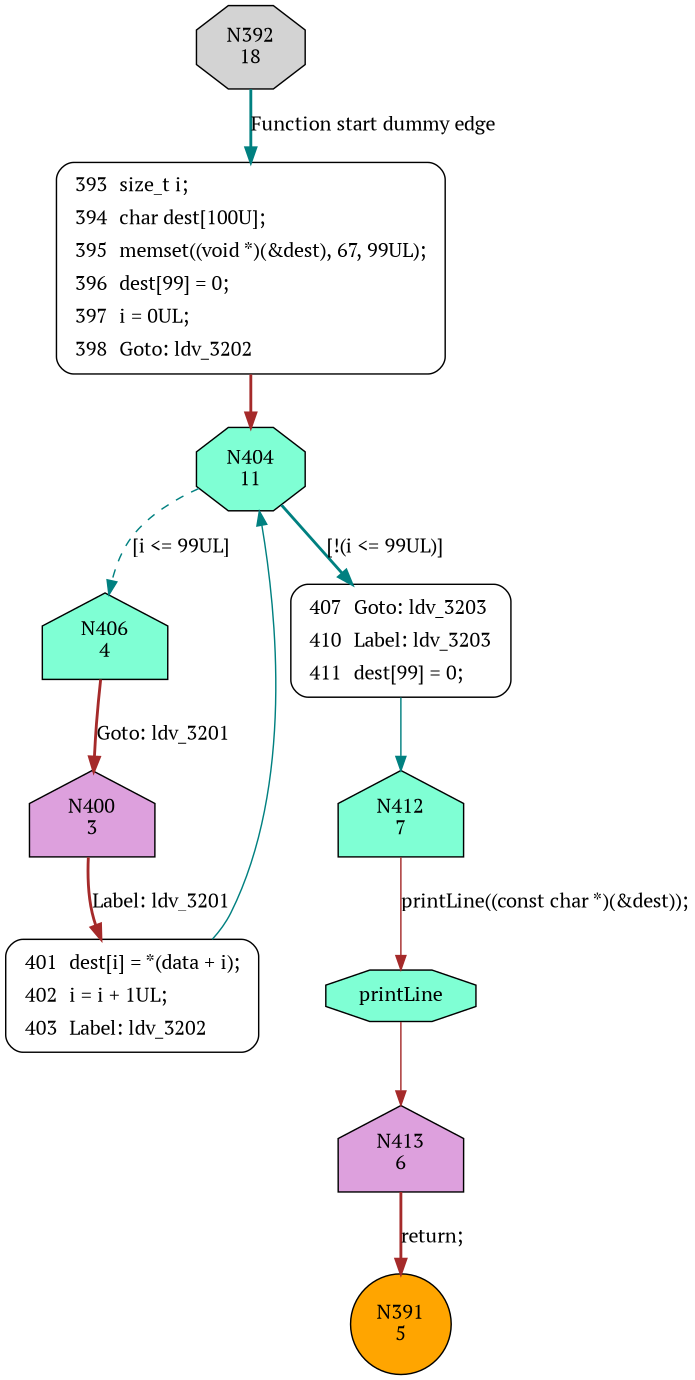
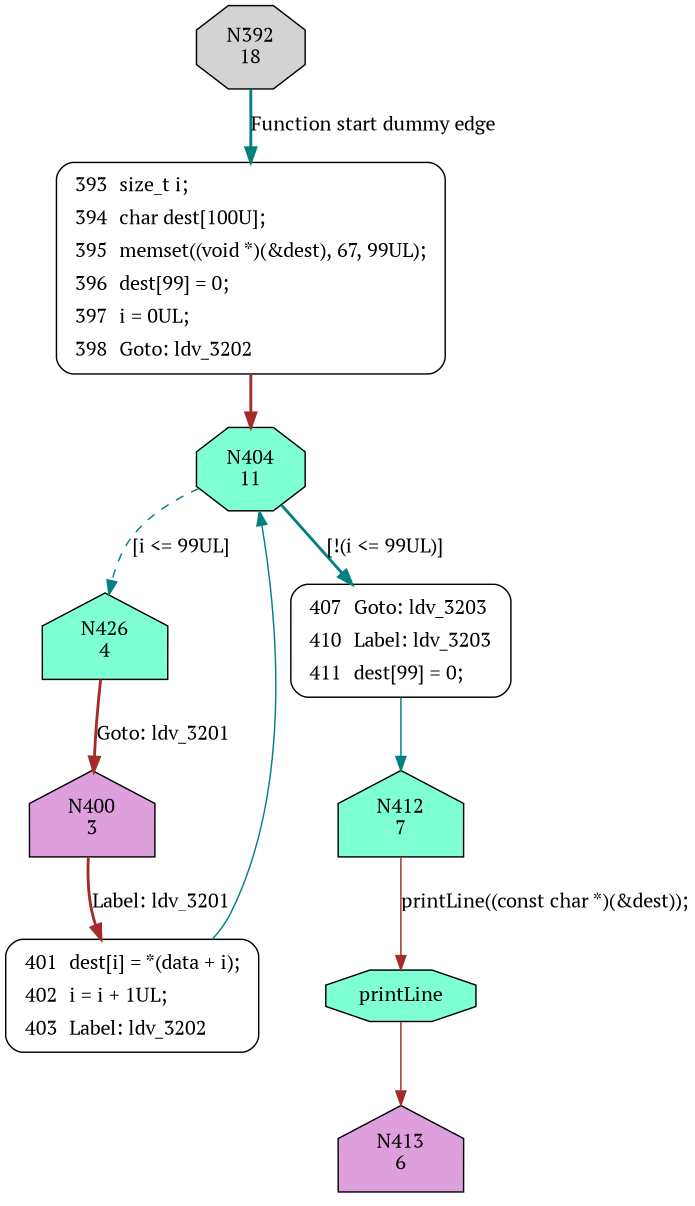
  digraph {
    fontname="PT Serif"
    node [fillcolor=aquamarine fontname="PT Serif" shape=house style=filled]
    edge [color=brown fontname="PT Serif" style=bold]
    n1 [fillcolor=lightgrey label="N392\n18" shape=octagon]
    n2 [fillcolor=white label=<<table border="0" cellborder="0" cellpadding="3" bgcolor="white"><tr><td align="right">393</td><td align="left">size_t i;</td></tr><tr><td align="right">394</td><td align="left">char dest[100U];</td></tr><tr><td align="right">395</td><td align="left">memset((void *)(&amp;dest), 67, 99UL);</td></tr><tr><td align="right">396</td><td align="left">dest[99] = 0;</td></tr><tr><td align="right">397</td><td align="left">i = 0UL;</td></tr><tr><td align="right">398</td><td align="left">Goto: ldv_3202</td></tr></table>> penwidth=1 shape=Mrecord style="filled,bold"]
    n3 [label="N404\n11" shape=octagon]
-   n4 [label="N406\n4"]
+   n4 [label="N426\n4"]
    n5 [fillcolor=white label=<<table border="0" cellborder="0" cellpadding="3" bgcolor="white"><tr><td align="right">407</td><td align="left">Goto: ldv_3203</td></tr><tr><td align="right">410</td><td align="left">Label: ldv_3203</td></tr><tr><td align="right">411</td><td align="left">dest[99] = 0;</td></tr></table>> penwidth=1 shape=Mrecord style="filled,bold"]
    n6 [fillcolor=plum label="N400\n3"]
    n7 [label="N412\n7"]
    n8 [fillcolor=white label=<<table border="0" cellborder="0" cellpadding="3" bgcolor="white"><tr><td align="right">401</td><td align="left">dest[i] = *(data + i);</td></tr><tr><td align="right">402</td><td align="left">i = i + 1UL;</td></tr><tr><td align="right">403</td><td align="left">Label: ldv_3202</td></tr></table>> penwidth=1 shape=Mrecord style="filled,bold"]
    n9 [label=printLine shape=octagon]
    n10 [fillcolor=plum label="N413\n6"]
-   n11 [fillcolor=orange label="N391\n5" shape=circle]
    n1 -> n2 [color=teal label="Function start dummy edge"]
    n2 -> n3
    n3 -> n4 [color=teal label="[i <= 99UL]" style=dashed]
    n3 -> n5 [color=teal label="[!(i <= 99UL)]"]
    n4 -> n6 [label="Goto: ldv_3201"]
    n5 -> n7 [color=teal style=solid]
    n6 -> n8 [label="Label: ldv_3201"]
    n7 -> n9 [label="printLine((const char *)(&dest));" style=solid]
    n8 -> n3 [color=teal style=solid]
    n9 -> n10 [style=solid]
-   n10 -> n11 [label="return;"]
  }
